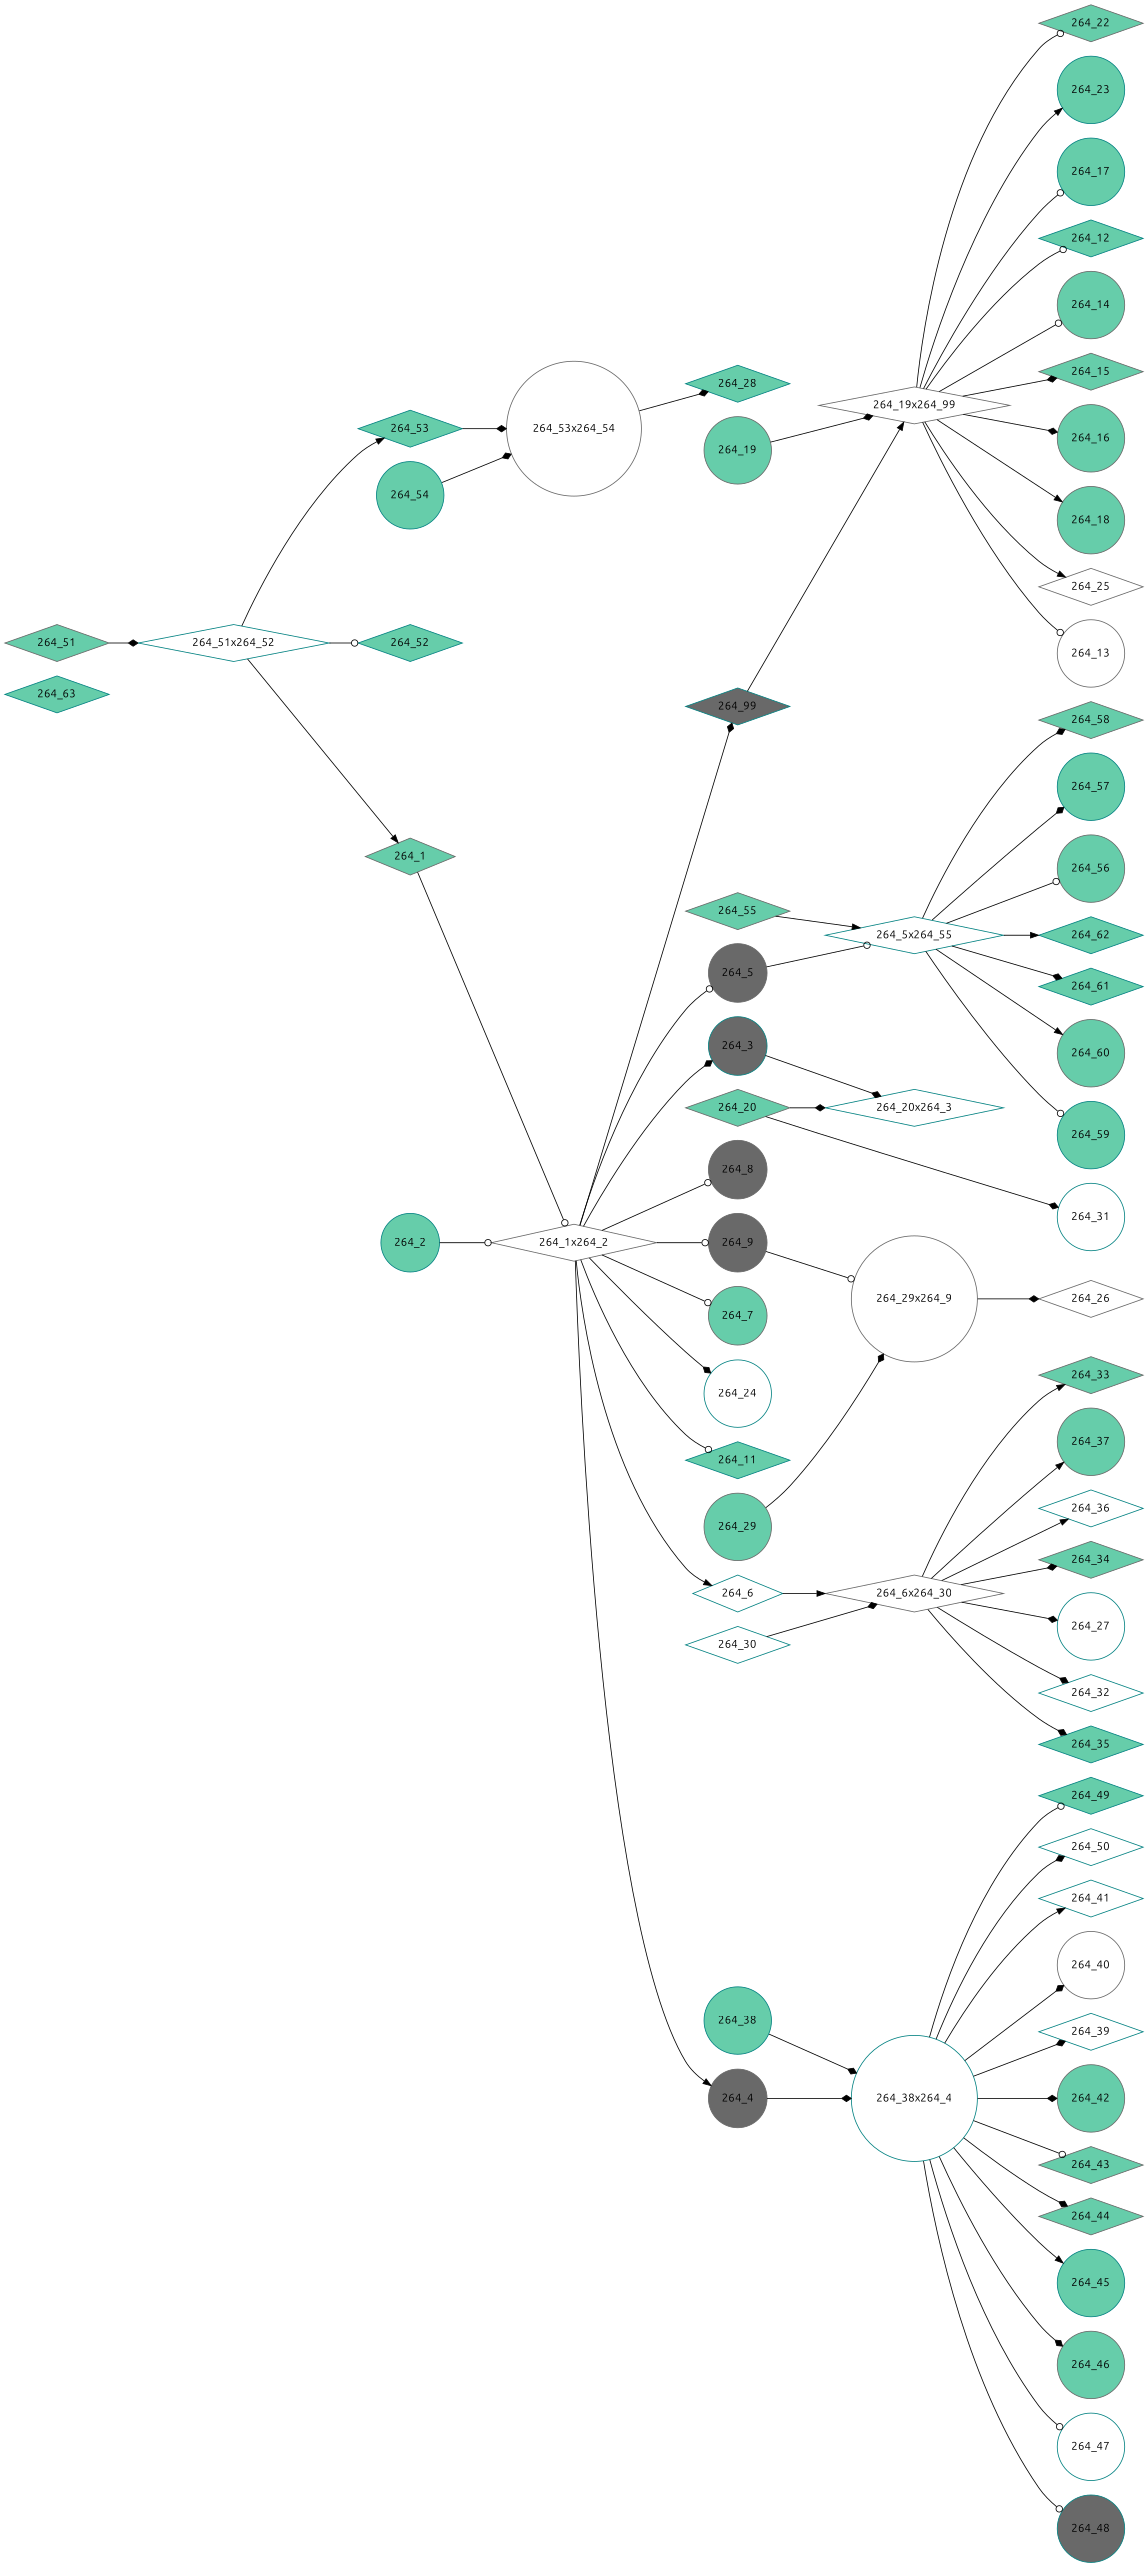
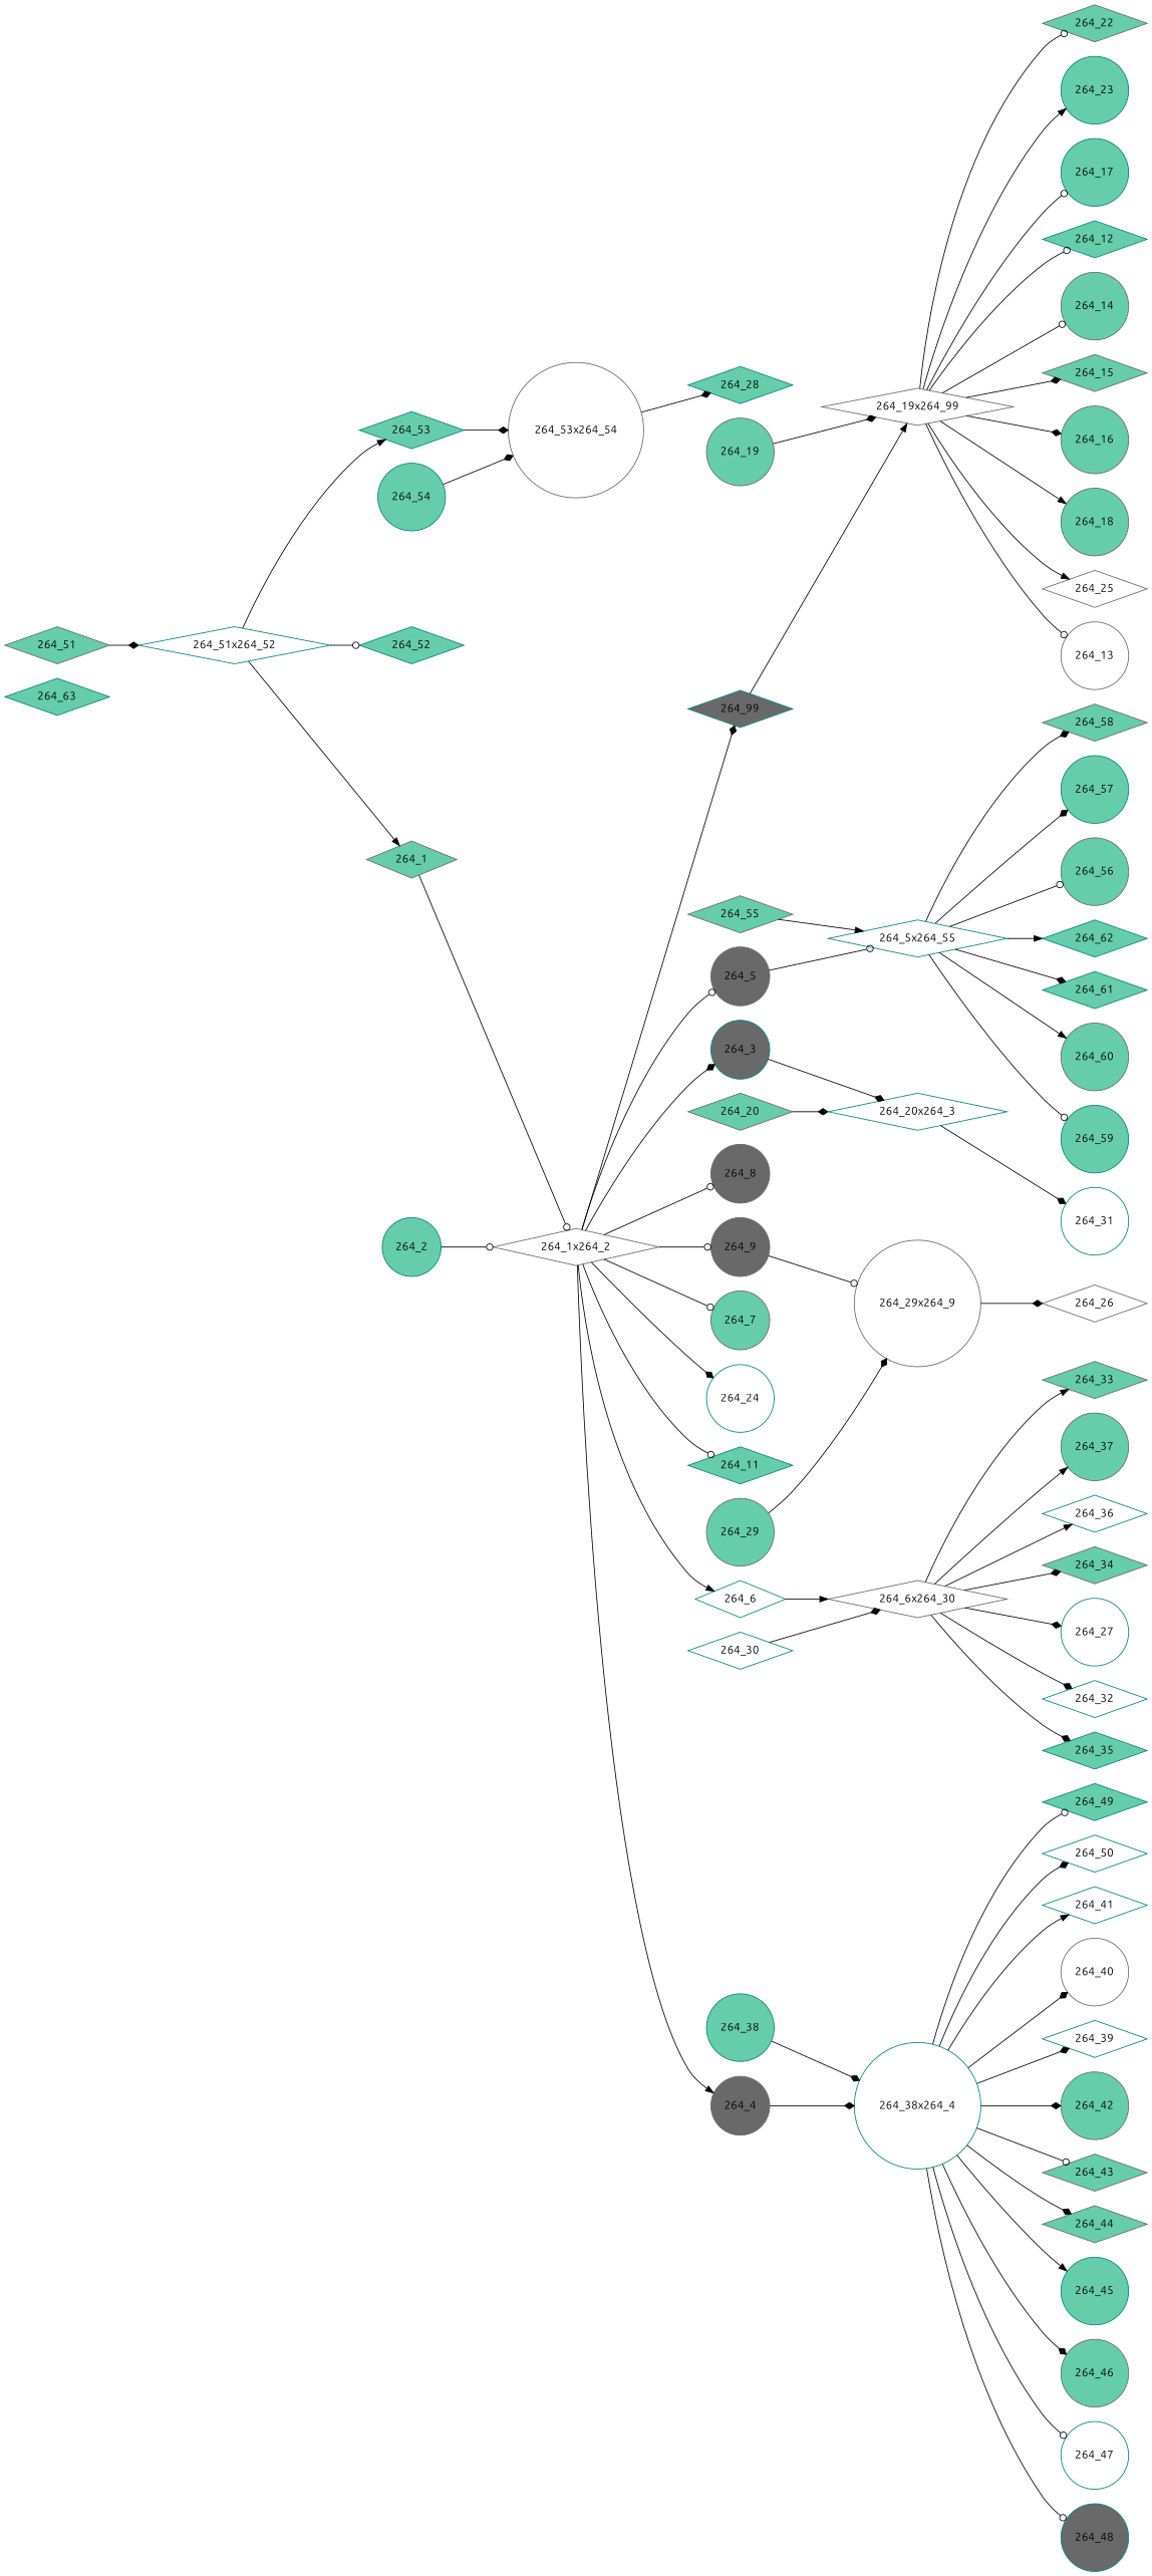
  digraph {
    fontname=Ubuntu
    rankdir=LR
    node [color=teal fillcolor=aquamarine3 fontcolor=black fontname=Ubuntu regular=0 shape=diamond style=filled]
    edge [arrowhead=diamond fontname=Ubuntu]
    "264_63" [height=0.3 width=0.5]
    "264_41" [fillcolor=white height=0.3 width=0.5]
    "264_38x264_4" [height=.1 shape=circle width=.1 fillcolor="" fontcolor="" regular="" style=""]
    "264_40" [color=gray40 fillcolor=white height=0.3 shape=circle width=0.5]
    "264_39" [fillcolor=white height=0.3 width=0.5]
    "264_42" [color=gray40 height=0.3 shape=circle width=0.5]
    "264_43" [color=gray40 height=0.3 width=0.5]
    "264_44" [color=gray40 height=0.3 width=0.5]
    "264_45" [height=0.3 shape=circle width=0.5]
    "264_46" [color=gray40 height=0.3 shape=circle width=0.5]
    "264_47" [fillcolor=white height=0.3 shape=circle width=0.5]
    "264_48" [fillcolor=dimgrey height=0.3 shape=circle width=0.5]
    "264_49" [height=0.3 width=0.5]
    "264_50" [fillcolor=white height=0.3 width=0.5]
    "264_9" [color=gray40 fillcolor=dimgrey height=0.3 shape=circle width=0.5]
    "264_29x264_9" [color=gray40 height=.1 shape=circle width=.1 fillcolor="" fontcolor="" regular="" style=""]
    "264_26" [color=gray40 fillcolor=white height=0.3 width=0.5]
    "264_1x264_2" [color=gray40 height=.1 width=.1 fillcolor="" fontcolor="" regular="" style=""]
    "264_6" [fillcolor=white height=0.3 width=0.5]
    "264_3" [fillcolor=dimgrey height=0.3 shape=circle width=0.5]
    "264_99" [fillcolor=dimgrey height=0.3 width=0.5]
    "264_8" [color=gray40 fillcolor=dimgrey height=0.3 shape=circle width=0.5]
    "264_5" [color=gray40 fillcolor=dimgrey height=0.3 shape=circle width=0.5]
    "264_7" [color=gray40 height=0.3 shape=circle width=0.5]
    "264_24" [fillcolor=white height=0.3 shape=circle width=0.5]
    "264_11" [height=0.3 width=0.5]
    "264_4" [color=gray40 fillcolor=dimgrey height=0.3 shape=circle width=0.5]
    "264_6x264_30" [color=gray40 height=.1 width=.1 fillcolor="" fontcolor="" regular="" style=""]
    "264_20x264_3" [height=.1 width=.1 fillcolor="" fontcolor="" regular="" style=""]
    "264_19x264_99" [color=gray40 height=.1 width=.1 fillcolor="" fontcolor="" regular="" style=""]
    "264_5x264_55" [height=.1 width=.1 fillcolor="" fontcolor="" regular="" style=""]
    "264_35" [height=0.3 width=0.5]
    "264_33" [color=gray40 height=0.3 width=0.5]
    "264_37" [color=gray40 height=0.3 shape=circle width=0.5]
    "264_36" [fillcolor=white height=0.3 width=0.5]
    "264_34" [color=gray40 height=0.3 width=0.5]
    "264_27" [fillcolor=white height=0.3 shape=circle width=0.5]
    "264_32" [fillcolor=white height=0.3 width=0.5]
    "264_31" [fillcolor=white height=0.3 shape=circle width=0.5]
    "264_38" [height=0.3 shape=circle width=0.5]
    "264_25" [color=gray40 fillcolor=white height=0.3 width=0.5]
    "264_13" [color=gray40 fillcolor=white height=0.3 shape=circle width=0.5]
    "264_22" [color=gray40 height=0.3 width=0.5]
    "264_23" [height=0.3 shape=circle width=0.5]
    "264_17" [height=0.3 shape=circle width=0.5]
    "264_12" [height=0.3 width=0.5]
    "264_14" [color=gray40 height=0.3 shape=circle width=0.5]
    "264_15" [color=gray40 height=0.3 width=0.5]
    "264_16" [color=gray40 height=0.3 shape=circle width=0.5]
    "264_18" [color=gray40 height=0.3 shape=circle width=0.5]
    "264_62" [height=0.3 width=0.5]
    "264_61" [height=0.3 width=0.5]
    "264_60" [color=gray40 height=0.3 shape=circle width=0.5]
    "264_59" [height=0.3 shape=circle width=0.5]
    "264_58" [color=gray40 height=0.3 width=0.5]
    "264_57" [height=0.3 shape=circle width=0.5]
    "264_56" [color=gray40 height=0.3 shape=circle width=0.5]
    "264_51" [color=gray40 height=0.3 width=0.5]
    "264_51x264_52" [height=.1 width=.1 fillcolor="" fontcolor="" regular="" style=""]
    "264_53" [height=0.3 width=0.5]
    "264_1" [color=gray40 height=0.3 width=0.5]
    "264_52" [height=0.3 width=0.5]
    "264_53x264_54" [color=gray40 height=.1 shape=circle width=.1 fillcolor="" fontcolor="" regular="" style=""]
    "264_28" [height=0.3 width=0.5]
    "264_54" [height=0.3 shape=circle width=0.5]
    "264_55" [color=gray40 height=0.3 width=0.5]
    "264_30" [fillcolor=white height=0.3 width=0.5]
    "264_29" [color=gray40 height=0.3 shape=circle width=0.5]
    "264_20" [color=gray40 height=0.3 width=0.5]
    "264_19" [color=gray40 height=0.3 shape=circle width=0.5]
    "264_2" [height=0.3 shape=circle width=0.5]
    "264_38x264_4" -> "264_41" [arrowhead=normal]
    "264_38x264_4" -> "264_40"
    "264_38x264_4" -> "264_39"
    "264_38x264_4" -> "264_42"
    "264_38x264_4" -> "264_43" [arrowhead=odot]
    "264_38x264_4" -> "264_44"
    "264_38x264_4" -> "264_45" [arrowhead=normal]
    "264_38x264_4" -> "264_46"
    "264_38x264_4" -> "264_47" [arrowhead=odot]
    "264_38x264_4" -> "264_48" [arrowhead=odot]
    "264_38x264_4" -> "264_49" [arrowhead=odot]
    "264_38x264_4" -> "264_50"
    "264_9" -> "264_29x264_9" [arrowhead=odot]
    "264_29x264_9" -> "264_26"
    "264_1x264_2" -> "264_9" [arrowhead=odot]
    "264_1x264_2" -> "264_6" [arrowhead=normal]
    "264_1x264_2" -> "264_3"
    "264_1x264_2" -> "264_99"
    "264_1x264_2" -> "264_8" [arrowhead=odot]
    "264_1x264_2" -> "264_5" [arrowhead=odot]
    "264_1x264_2" -> "264_7" [arrowhead=odot]
    "264_1x264_2" -> "264_24"
    "264_1x264_2" -> "264_11" [arrowhead=odot]
    "264_1x264_2" -> "264_4" [arrowhead=normal]
    "264_6" -> "264_6x264_30" [arrowhead=normal]
    "264_3" -> "264_20x264_3"
    "264_99" -> "264_19x264_99" [arrowhead=normal]
    "264_5" -> "264_5x264_55" [arrowhead=odot]
    "264_4" -> "264_38x264_4"
    "264_6x264_30" -> "264_35"
    "264_6x264_30" -> "264_33" [arrowhead=normal]
    "264_6x264_30" -> "264_37" [arrowhead=normal]
    "264_6x264_30" -> "264_36" [arrowhead=normal]
    "264_6x264_30" -> "264_34"
    "264_6x264_30" -> "264_27"
    "264_6x264_30" -> "264_32"
-   "264_20" -> "264_31"
+   "264_20x264_3" -> "264_31"
    "264_19x264_99" -> "264_25" [arrowhead=normal]
    "264_19x264_99" -> "264_13" [arrowhead=odot]
    "264_19x264_99" -> "264_22" [arrowhead=odot]
    "264_19x264_99" -> "264_23" [arrowhead=normal]
    "264_19x264_99" -> "264_17" [arrowhead=odot]
    "264_19x264_99" -> "264_12" [arrowhead=odot]
    "264_19x264_99" -> "264_14" [arrowhead=odot]
    "264_19x264_99" -> "264_15"
    "264_19x264_99" -> "264_16"
    "264_19x264_99" -> "264_18" [arrowhead=normal]
    "264_5x264_55" -> "264_62" [arrowhead=normal]
    "264_5x264_55" -> "264_61"
    "264_5x264_55" -> "264_60" [arrowhead=normal]
    "264_5x264_55" -> "264_59" [arrowhead=odot]
    "264_5x264_55" -> "264_58"
    "264_5x264_55" -> "264_57"
    "264_5x264_55" -> "264_56" [arrowhead=odot]
    "264_38" -> "264_38x264_4"
    "264_51" -> "264_51x264_52"
    "264_51x264_52" -> "264_53" [arrowhead=normal]
    "264_51x264_52" -> "264_1" [arrowhead=normal]
    "264_51x264_52" -> "264_52" [arrowhead=odot]
    "264_53" -> "264_53x264_54"
    "264_1" -> "264_1x264_2" [arrowhead=odot]
    "264_53x264_54" -> "264_28"
    "264_54" -> "264_53x264_54"
    "264_55" -> "264_5x264_55" [arrowhead=normal]
    "264_30" -> "264_6x264_30"
    "264_29" -> "264_29x264_9"
    "264_20" -> "264_20x264_3"
    "264_19" -> "264_19x264_99"
    "264_2" -> "264_1x264_2" [arrowhead=odot]
  }
